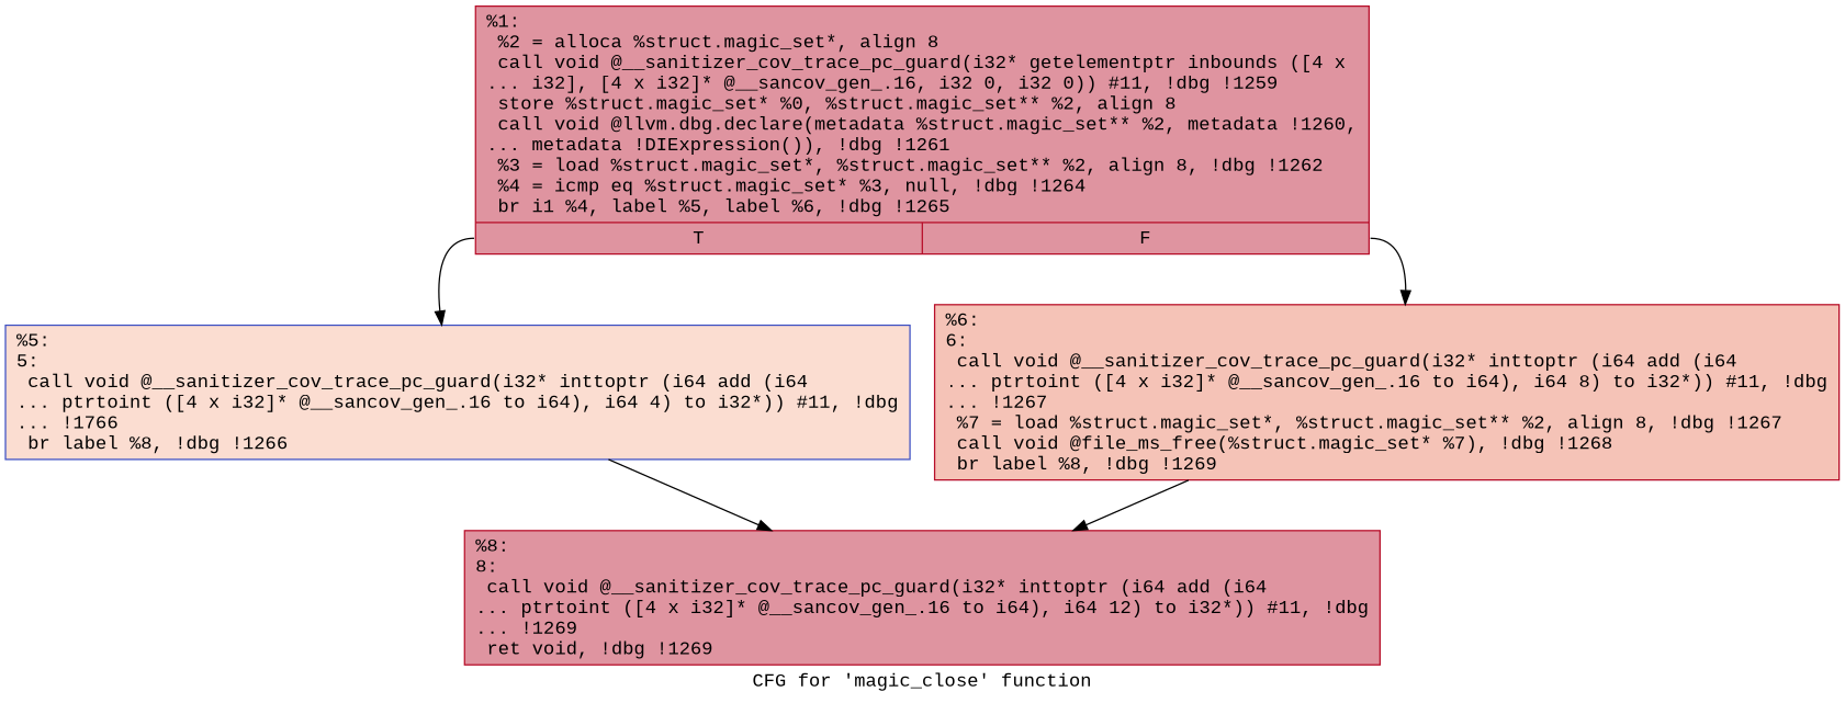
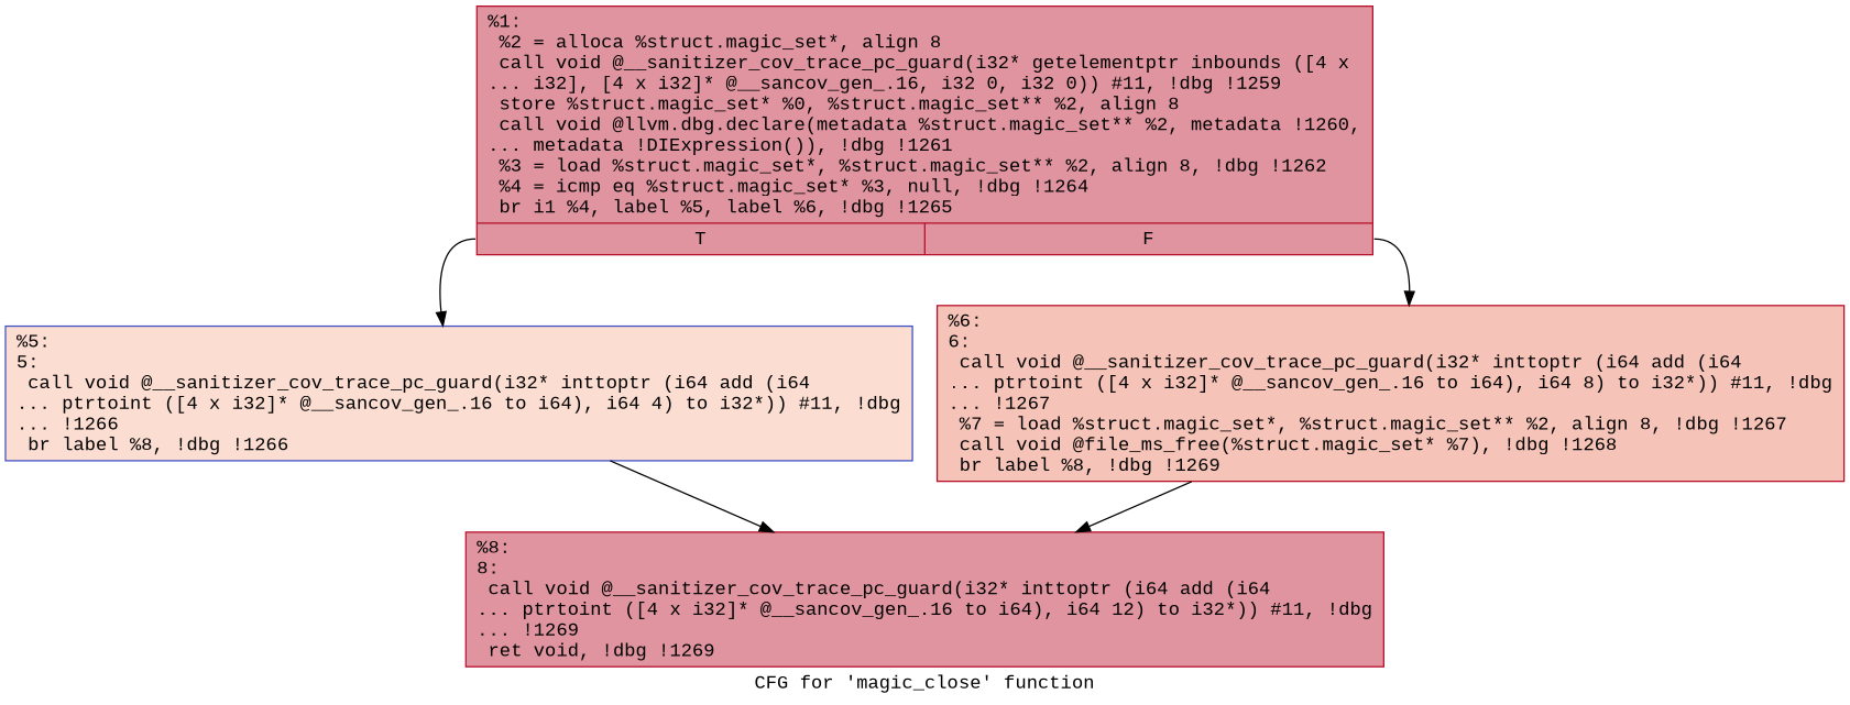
  digraph {
    label="CFG for 'magic_close' function"
    fontname="Liberation Mono"
    node [color="#b70d28ff" fillcolor="#b70d2870" shape=record style=filled fontname="Liberation Mono"]
    edge [fontname="Liberation Mono"]
    n1 [label="{%1:\l  %2 = alloca %struct.magic_set*, align 8\l  call void @__sanitizer_cov_trace_pc_guard(i32* getelementptr inbounds ([4 x\l... i32], [4 x i32]* @__sancov_gen_.16, i32 0, i32 0)) #11, !dbg !1259\l  store %struct.magic_set* %0, %struct.magic_set** %2, align 8\l  call void @llvm.dbg.declare(metadata %struct.magic_set** %2, metadata !1260,\l... metadata !DIExpression()), !dbg !1261\l  %3 = load %struct.magic_set*, %struct.magic_set** %2, align 8, !dbg !1262\l  %4 = icmp eq %struct.magic_set* %3, null, !dbg !1264\l  br i1 %4, label %5, label %6, !dbg !1265\l|{<s0>T|<s1>F}}"]
-   n2 [color="#3d50c3ff" fillcolor="#f7b39670" label="{%5:\l5:                                                \l  call void @__sanitizer_cov_trace_pc_guard(i32* inttoptr (i64 add (i64\l... ptrtoint ([4 x i32]* @__sancov_gen_.16 to i64), i64 4) to i32*)) #11, !dbg\l... !1766\l  br label %8, !dbg !1266\l}"]
+   n2 [color="#3d50c3ff" fillcolor="#f7b39670" label="{%5:\l5:                                                \l  call void @__sanitizer_cov_trace_pc_guard(i32* inttoptr (i64 add (i64\l... ptrtoint ([4 x i32]* @__sancov_gen_.16 to i64), i64 4) to i32*)) #11, !dbg\l... !1266\l  br label %8, !dbg !1266\l}"]
    n3 [fillcolor="#e8765c70" label="{%6:\l6:                                                \l  call void @__sanitizer_cov_trace_pc_guard(i32* inttoptr (i64 add (i64\l... ptrtoint ([4 x i32]* @__sancov_gen_.16 to i64), i64 8) to i32*)) #11, !dbg\l... !1267\l  %7 = load %struct.magic_set*, %struct.magic_set** %2, align 8, !dbg !1267\l  call void @file_ms_free(%struct.magic_set* %7), !dbg !1268\l  br label %8, !dbg !1269\l}"]
    n4 [label="{%8:\l8:                                                \l  call void @__sanitizer_cov_trace_pc_guard(i32* inttoptr (i64 add (i64\l... ptrtoint ([4 x i32]* @__sancov_gen_.16 to i64), i64 12) to i32*)) #11, !dbg\l... !1269\l  ret void, !dbg !1269\l}"]
    n1 -> n2 [tailport=s0]
    n1 -> n3 [tailport=s1]
    n2 -> n4
    n3 -> n4
  }
